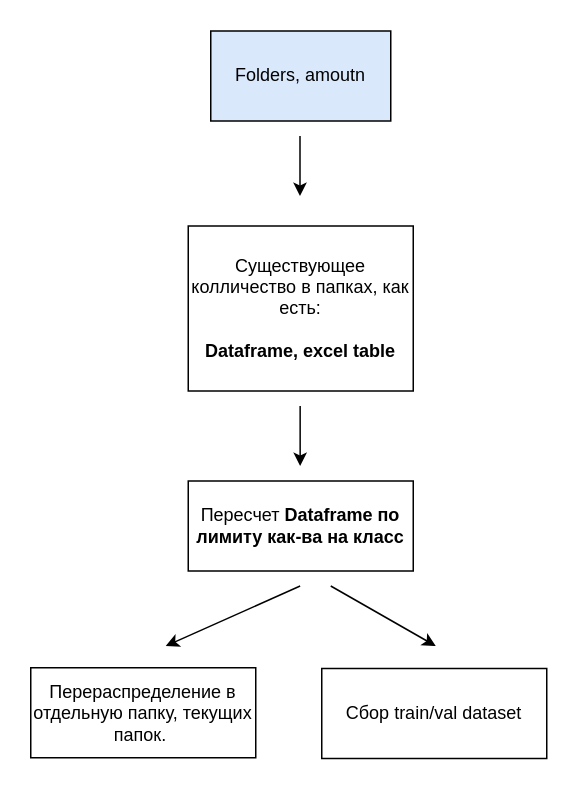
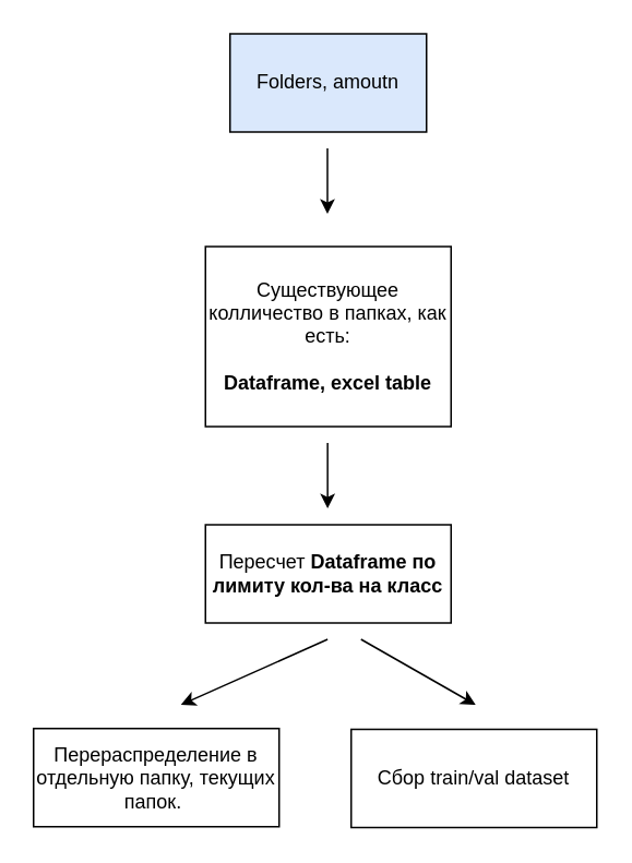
  <mxCell id="0" />
  <mxCell id="1" parent="0" />
  <mxCell id="2" value="&lt;div&gt;Существующее колличество в папках, как есть:&lt;/div&gt;&lt;div&gt;&amp;nbsp;&lt;/div&gt;&lt;b&gt;Dataframe, excel table&lt;/b&gt;" style="rounded=0;whiteSpace=wrap;html=1;" parent="1" vertex="1"><mxGeometry x="125" y="150" width="150" height="110" as="geometry" /></mxCell>
  <mxCell id="3" value="Folders, amoutn" style="rounded=0;whiteSpace=wrap;html=1;fillColor=#dae8fc;" parent="1" vertex="1"><mxGeometry x="140" y="20" width="120" height="60" as="geometry" /></mxCell>
- <mxCell id="4" value="Пересчет&amp;nbsp;&lt;b&gt;Dataframe по лимиту как-ва на класс&lt;/b&gt;" style="rounded=0;whiteSpace=wrap;html=1;" parent="1" vertex="1"><mxGeometry x="125" y="320" width="150" height="60" as="geometry" /></mxCell>
+ <mxCell id="4" value="Пересчет&amp;nbsp;&lt;b&gt;Dataframe по лимиту кол-ва на класс&lt;/b&gt;" style="rounded=0;whiteSpace=wrap;html=1;" parent="1" vertex="1"><mxGeometry x="125" y="320" width="150" height="60" as="geometry" /></mxCell>
  <mxCell id="5" value="" style="endArrow=classic;html=1;rounded=0;" parent="1" edge="1"><mxGeometry width="50" height="50" relative="1" as="geometry"><mxPoint x="199.5" y="90" as="sourcePoint" /><mxPoint x="199.5" y="130" as="targetPoint" /></mxGeometry></mxCell>
  <mxCell id="6" value="" style="endArrow=classic;html=1;rounded=0;" parent="1" edge="1"><mxGeometry width="50" height="50" relative="1" as="geometry"><mxPoint x="199.6" y="270" as="sourcePoint" /><mxPoint x="199.6" y="310" as="targetPoint" /></mxGeometry></mxCell>
  <mxCell id="7" value="Перераспределение в отдельную папку, текущих папок.&amp;nbsp;" style="rounded=0;whiteSpace=wrap;html=1;" parent="1" vertex="1"><mxGeometry x="20" y="444.5" width="150" height="60" as="geometry" /></mxCell>
  <mxCell id="8" value="" style="endArrow=classic;html=1;rounded=0;" parent="1" edge="1"><mxGeometry width="50" height="50" relative="1" as="geometry"><mxPoint x="199.6" y="390" as="sourcePoint" /><mxPoint x="110" y="430" as="targetPoint" /></mxGeometry></mxCell>
  <mxCell id="9" value="" style="endArrow=classic;html=1;rounded=0;" parent="1" edge="1"><mxGeometry width="50" height="50" relative="1" as="geometry"><mxPoint x="220" y="390" as="sourcePoint" /><mxPoint x="290" y="430" as="targetPoint" /></mxGeometry></mxCell>
  <mxCell id="10" value="Сбор train/val dataset" style="rounded=0;whiteSpace=wrap;html=1;" parent="1" vertex="1"><mxGeometry x="214" y="445" width="150" height="60" as="geometry" /></mxCell>
